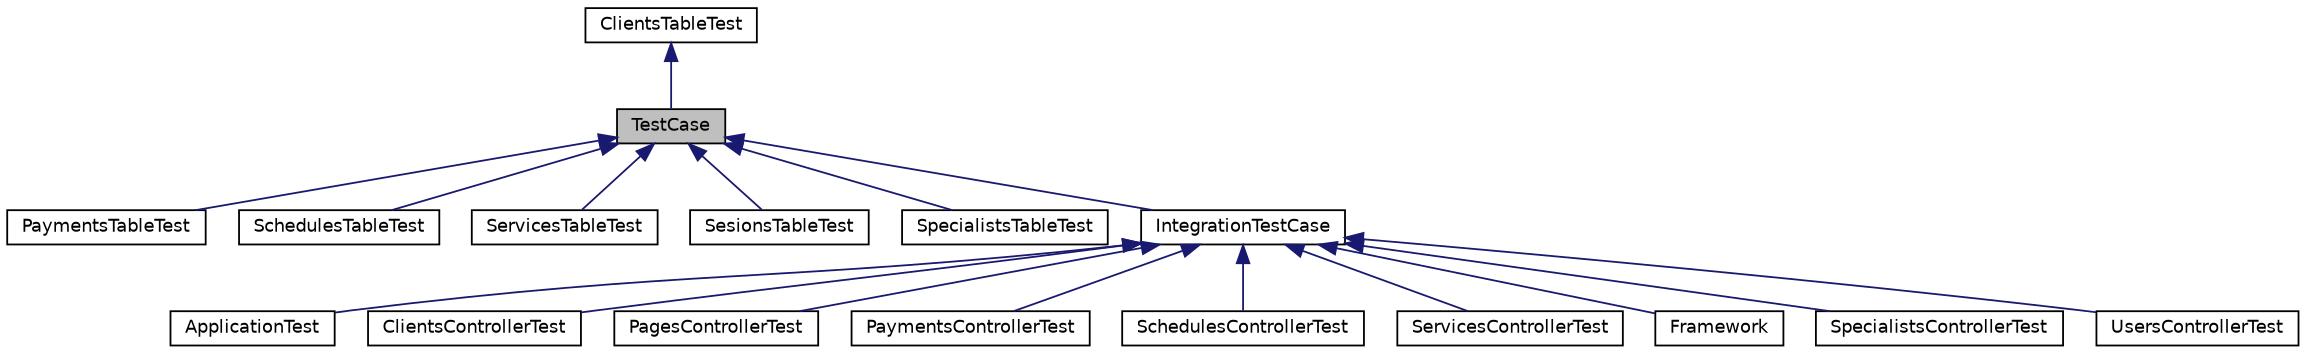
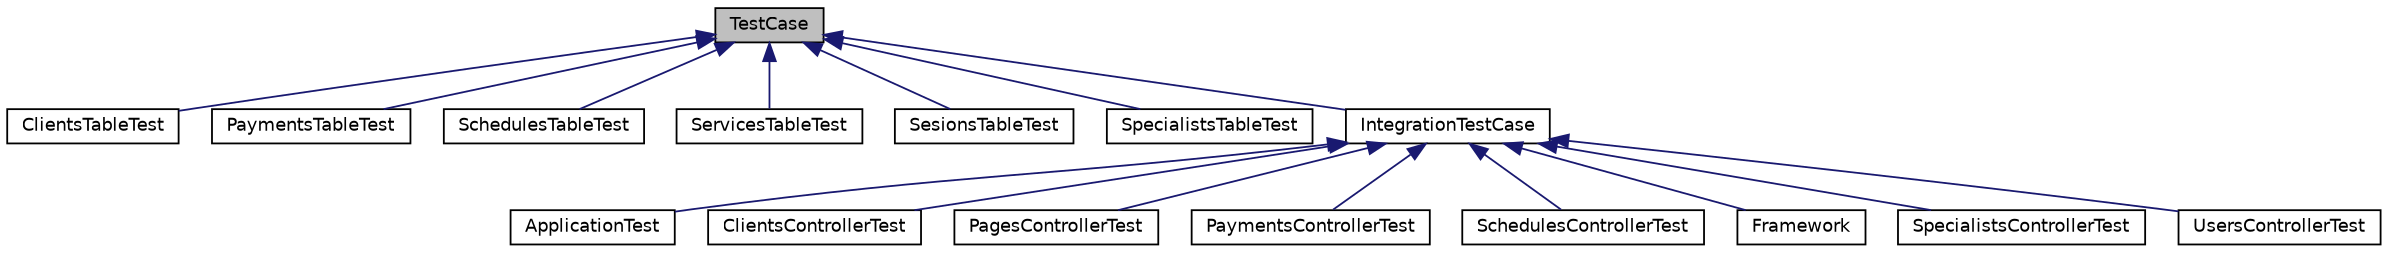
  digraph {
    rankdir=TB
    node [color=black fillcolor=white fontname=Helvetica fontsize=10 shape=record style=filled]
    edge [color=midnightblue dir=back fontname=Helvetica fontsize=10 labelfontname=Helvetica labelfontsize=10 style=solid]
    n1 [fillcolor=grey75 fontcolor=black height=0.2 label=TestCase width=0.4]
    n2 [height=0.2 label=ClientsTableTest width=0.4]
    n3 [height=0.2 label=PaymentsTableTest width=0.4]
    n4 [height=0.2 label=SchedulesTableTest width=0.4]
    n5 [height=0.2 label=ServicesTableTest width=0.4]
    n6 [height=0.2 label=SesionsTableTest width=0.4]
    n7 [height=0.2 label=SpecialistsTableTest width=0.4]
    n8 [height=0.2 label=IntegrationTestCase width=0.4]
    n9 [height=0.2 label=ApplicationTest width=0.4]
    n10 [height=0.2 label=ClientsControllerTest width=0.4]
    n11 [height=0.2 label=PagesControllerTest width=0.4]
    n12 [height=0.2 label=PaymentsControllerTest width=0.4]
    n13 [height=0.2 label=SchedulesControllerTest width=0.4]
-   n14 [height=0.2 label=ServicesControllerTest width=0.4]
    n15 [height=0.2 label=Framework width=0.4]
    n16 [height=0.2 label=SpecialistsControllerTest width=0.4]
    n17 [height=0.2 label=UsersControllerTest width=0.4]
-   n2 -> n1
+   n1 -> n2
    n1 -> n3
    n1 -> n4
    n1 -> n5
    n1 -> n6
    n1 -> n7
    n1 -> n8
    n8 -> n9
    n8 -> n10
    n8 -> n11
    n8 -> n12
    n8 -> n13
-   n8 -> n14
    n8 -> n15
    n8 -> n16
    n8 -> n17
  }
